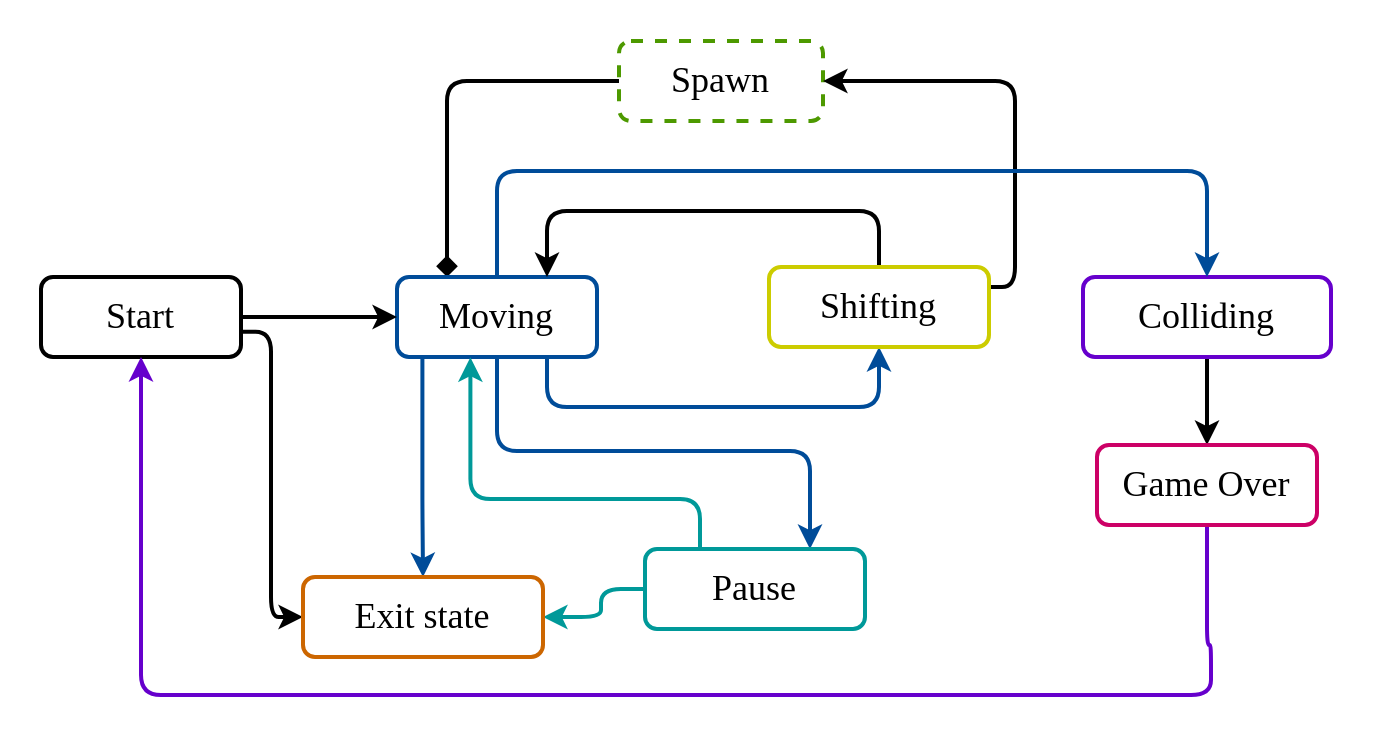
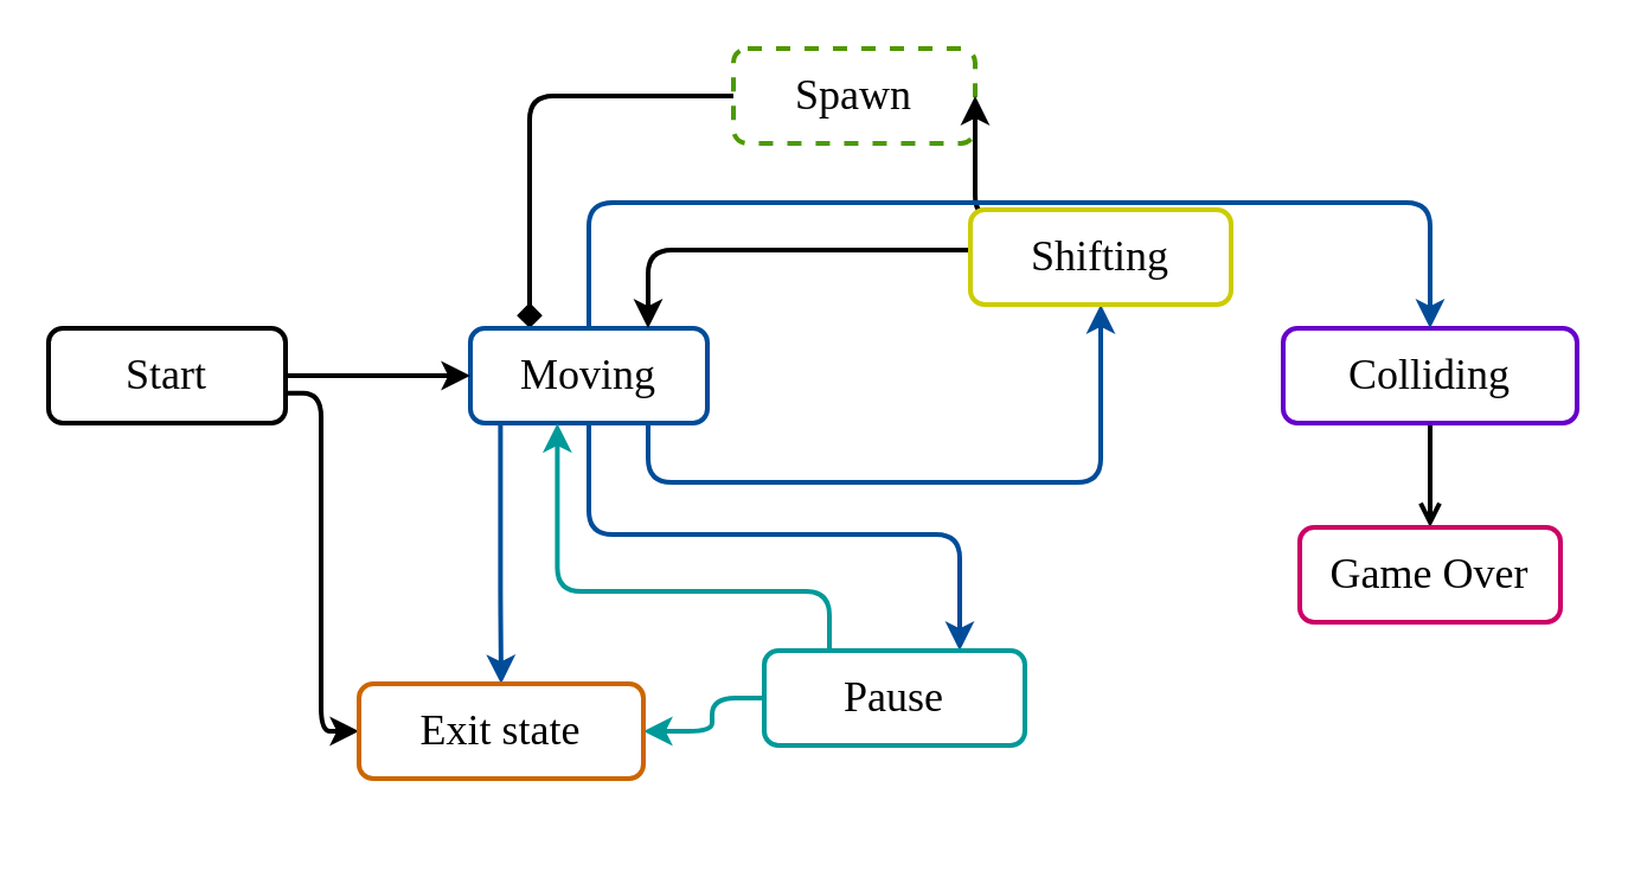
  <mxCell id="0" />
  <mxCell id="1" parent="0" />
  <mxCell id="2" style="edgeStyle=elbowEdgeStyle;html=1;exitX=0.995;exitY=0.685;exitDx=0;exitDy=0;entryX=0;entryY=0.5;entryDx=0;entryDy=0;fontFamily=Lucida Console;fontSize=18;exitPerimeter=0;strokeWidth=2;" parent="1" source="3" target="20" edge="1"><mxGeometry relative="1" as="geometry"><Array as="points" /></mxGeometry></mxCell>
  <mxCell id="3" value="&lt;font style=&quot;font-size: 18px;&quot; face=&quot;Lucida Console&quot;&gt;Start&lt;/font&gt;" style="rounded=1;whiteSpace=wrap;html=1;strokeWidth=2;" parent="1" vertex="1"><mxGeometry x="20" y="138" width="100" height="40" as="geometry" /></mxCell>
  <mxCell id="4" style="edgeStyle=elbowEdgeStyle;rounded=1;orthogonalLoop=1;jettySize=auto;html=1;entryX=0.25;entryY=0;entryDx=0;entryDy=0;elbow=vertical;strokeWidth=2;strokeColor=light-dark(#000000,#589916);exitX=0;exitY=0.5;exitDx=0;exitDy=0;endArrow=diamond;" edge="1" parent="1" source="5" target="9"><mxGeometry relative="1" as="geometry"><Array as="points"><mxPoint x="258" y="40" /></Array></mxGeometry></mxCell>
  <mxCell id="5" value="&lt;font style=&quot;font-size: 18px;&quot; face=&quot;Lucida Console&quot;&gt;Spawn&lt;/font&gt;" style="rounded=1;whiteSpace=wrap;html=1;strokeColor=#4D9900;strokeWidth=2;dashed=1;" parent="1" vertex="1"><mxGeometry x="309" y="20" width="102" height="40" as="geometry" /></mxCell>
  <mxCell id="6" style="edgeStyle=elbowEdgeStyle;html=1;exitX=0.75;exitY=1;exitDx=0;exitDy=0;fontFamily=Lucida Console;fontSize=18;fillColor=#0050ef;strokeColor=light-dark(#004C99,#3333FF);strokeWidth=2;entryX=0.5;entryY=1;entryDx=0;entryDy=0;" parent="1" source="9" target="12" edge="1"><mxGeometry relative="1" as="geometry"><mxPoint x="321" y="163" as="targetPoint" /><Array as="points"><mxPoint x="317" y="203" /></Array></mxGeometry></mxCell>
  <mxCell id="7" style="edgeStyle=elbowEdgeStyle;html=1;exitX=0.5;exitY=1;exitDx=0;exitDy=0;entryX=0.75;entryY=0;entryDx=0;entryDy=0;fontFamily=Lucida Console;fontSize=18;fillColor=#0050ef;strokeColor=light-dark(#004C99,#3333FF);strokeWidth=2;elbow=vertical;" parent="1" source="9" target="19" edge="1"><mxGeometry relative="1" as="geometry"><Array as="points"><mxPoint x="322" y="225" /></Array></mxGeometry></mxCell>
  <mxCell id="8" style="edgeStyle=elbowEdgeStyle;html=1;fontFamily=Lucida Console;fontSize=18;strokeColor=light-dark(#004C99,#3333FF);strokeWidth=2;elbow=vertical;entryX=0.5;entryY=0;entryDx=0;entryDy=0;exitX=0.127;exitY=1.004;exitDx=0;exitDy=0;exitPerimeter=0;" parent="1" source="9" target="20" edge="1"><mxGeometry relative="1" as="geometry"><Array as="points"><mxPoint x="207" y="253" /><mxPoint x="295" y="277" /><mxPoint x="255" y="232" /></Array><mxPoint x="228" y="265" as="targetPoint" /><mxPoint x="291" y="172" as="sourcePoint" /></mxGeometry></mxCell>
  <mxCell id="9" value="&lt;font style=&quot;font-size: 18px;&quot; face=&quot;Lucida Console&quot;&gt;Moving&lt;/font&gt;" style="rounded=1;whiteSpace=wrap;html=1;strokeColor=light-dark(#004C99,#3333FF);strokeWidth=2;" parent="1" vertex="1"><mxGeometry x="198" y="138" width="100" height="40" as="geometry" /></mxCell>
  <mxCell id="10" style="edgeStyle=elbowEdgeStyle;html=1;exitX=1;exitY=0.25;exitDx=0;exitDy=0;fontFamily=Lucida Console;fontSize=18;strokeWidth=2;strokeColor=light-dark(#000000,#6600CC);entryX=1;entryY=0.5;entryDx=0;entryDy=0;elbow=vertical;" parent="1" source="12" target="5" edge="1"><mxGeometry relative="1" as="geometry"><mxPoint x="679" y="111" as="targetPoint" /><Array as="points"><mxPoint x="507" y="92" /></Array></mxGeometry></mxCell>
  <mxCell id="11" value="" style="edgeStyle=elbowEdgeStyle;html=1;entryX=0.75;entryY=0;entryDx=0;entryDy=0;exitX=0.5;exitY=0;exitDx=0;exitDy=0;elbow=vertical;strokeColor=light-dark(#000000,#6600CC);strokeWidth=2;" parent="1" source="12" target="9" edge="1"><mxGeometry relative="1" as="geometry"><mxPoint x="467.986" y="63" as="targetPoint" /><Array as="points"><mxPoint x="324" y="105" /></Array></mxGeometry></mxCell>
- <mxCell id="12" value="&lt;font style=&quot;font-size: 18px;&quot; face=&quot;Lucida Console&quot;&gt;Shifting&lt;/font&gt;" style="rounded=1;whiteSpace=wrap;html=1;strokeWidth=2;strokeColor=light-dark(#CCCC00,#6600CC);" parent="1" vertex="1"><mxGeometry x="384" y="133" width="110" height="40" as="geometry" /></mxCell>
- <mxCell id="13" style="edgeStyle=orthogonalEdgeStyle;html=1;exitX=0.5;exitY=1;exitDx=0;exitDy=0;fontFamily=Lucida Console;fontSize=18;elbow=vertical;strokeWidth=2;strokeColor=#6600CC;entryX=0.5;entryY=1;entryDx=0;entryDy=0;" parent="1" source="16" edge="1" target="3"><mxGeometry relative="1" as="geometry"><Array as="points"><mxPoint x="605" y="322" /><mxPoint x="605" y="347" /><mxPoint x="70" y="347" /></Array><mxPoint x="203" y="222" as="targetPoint" /></mxGeometry></mxCell>
- <mxCell id="14" style="edgeStyle=elbowEdgeStyle;rounded=1;orthogonalLoop=1;jettySize=auto;html=1;entryX=0.5;entryY=0;entryDx=0;entryDy=0;elbow=vertical;strokeWidth=2;strokeColor=light-dark(#000000,#FF3333);" edge="1" parent="1" source="15" target="16"><mxGeometry relative="1" as="geometry" /></mxCell>
+ <mxCell id="12" value="&lt;font style=&quot;font-size: 18px;&quot; face=&quot;Lucida Console&quot;&gt;Shifting&lt;/font&gt;" style="rounded=1;whiteSpace=wrap;html=1;strokeWidth=2;strokeColor=light-dark(#CCCC00,#6600CC);" parent="1" vertex="1"><mxGeometry x="409" y="88" width="110" height="40" as="geometry" /></mxCell>
+ <mxCell id="14" style="edgeStyle=elbowEdgeStyle;rounded=1;orthogonalLoop=1;jettySize=auto;html=1;entryX=0.5;entryY=0;entryDx=0;entryDy=0;elbow=vertical;strokeWidth=2;strokeColor=light-dark(#000000,#FF3333);endArrow=open;" edge="1" parent="1" source="15" target="16"><mxGeometry relative="1" as="geometry" /></mxCell>
  <mxCell id="15" value="&lt;font style=&quot;font-size: 18px;&quot; face=&quot;Lucida Console&quot;&gt;Colliding&lt;/font&gt;" style="rounded=1;whiteSpace=wrap;html=1;strokeColor=light-dark(#6600CC,#FF3333);strokeWidth=2;" parent="1" vertex="1"><mxGeometry x="541" y="138" width="124" height="40" as="geometry" /></mxCell>
  <mxCell id="16" value="&lt;font style=&quot;font-size: 18px;&quot; face=&quot;Lucida Console&quot;&gt;Game Over&lt;/font&gt;" style="rounded=1;whiteSpace=wrap;html=1;strokeColor=#CC0066;strokeWidth=2;" parent="1" vertex="1"><mxGeometry x="548" y="222" width="110" height="40" as="geometry" /></mxCell>
  <mxCell id="17" style="edgeStyle=elbowEdgeStyle;html=1;fontFamily=Lucida Console;fontSize=18;elbow=vertical;strokeColor=#009999;strokeWidth=2;exitX=0.25;exitY=0;exitDx=0;exitDy=0;entryX=0.367;entryY=1.004;entryDx=0;entryDy=0;entryPerimeter=0;" parent="1" source="19" target="9" edge="1"><mxGeometry relative="1" as="geometry"><mxPoint x="218" y="183" as="targetPoint" /><mxPoint x="421" y="266" as="sourcePoint" /><Array as="points"><mxPoint x="279" y="249" /><mxPoint x="321" y="218" /><mxPoint x="321" y="188" /></Array></mxGeometry></mxCell>
  <mxCell id="18" style="edgeStyle=elbowEdgeStyle;html=1;exitX=0;exitY=0.5;exitDx=0;exitDy=0;entryX=1;entryY=0.5;entryDx=0;entryDy=0;fontFamily=Lucida Console;fontSize=18;strokeColor=#009999;strokeWidth=2;" parent="1" source="19" target="20" edge="1"><mxGeometry relative="1" as="geometry"><Array as="points"><mxPoint x="300" y="308" /><mxPoint x="661" y="348" /></Array></mxGeometry></mxCell>
  <mxCell id="19" value="&lt;font style=&quot;font-size: 18px;&quot; face=&quot;Lucida Console&quot;&gt;Pause&lt;/font&gt;" style="rounded=1;whiteSpace=wrap;html=1;strokeColor=#009999;strokeWidth=2;" parent="1" vertex="1"><mxGeometry x="322" y="274" width="110" height="40" as="geometry" /></mxCell>
  <mxCell id="20" value="&lt;font style=&quot;font-size: 18px;&quot; face=&quot;Lucida Console&quot;&gt;Exit state&lt;/font&gt;" style="rounded=1;whiteSpace=wrap;html=1;strokeWidth=2;strokeColor=#CC6600;" parent="1" vertex="1"><mxGeometry x="151" y="288" width="120" height="40" as="geometry" /></mxCell>
  <mxCell id="21" value="" style="edgeStyle=none;html=1;fontFamily=Lucida Console;fontSize=18;strokeWidth=2;entryX=0;entryY=0.5;entryDx=0;entryDy=0;" parent="1" source="3" target="9" edge="1"><mxGeometry relative="1" as="geometry"><Array as="points"><mxPoint x="141" y="158" /></Array><mxPoint x="176" y="158" as="targetPoint" /></mxGeometry></mxCell>
  <mxCell id="22" style="edgeStyle=elbowEdgeStyle;html=1;fontFamily=Lucida Console;fontSize=18;fillColor=#0050ef;strokeColor=light-dark(#004C99,#3333FF);strokeWidth=2;entryX=0.5;entryY=0;entryDx=0;entryDy=0;elbow=vertical;exitX=0.5;exitY=0;exitDx=0;exitDy=0;" parent="1" target="15" edge="1" source="9"><mxGeometry relative="1" as="geometry"><mxPoint x="328" y="155" as="sourcePoint" /><mxPoint x="488" y="103" as="targetPoint" /><Array as="points"><mxPoint x="442" y="85" /></Array></mxGeometry></mxCell>
